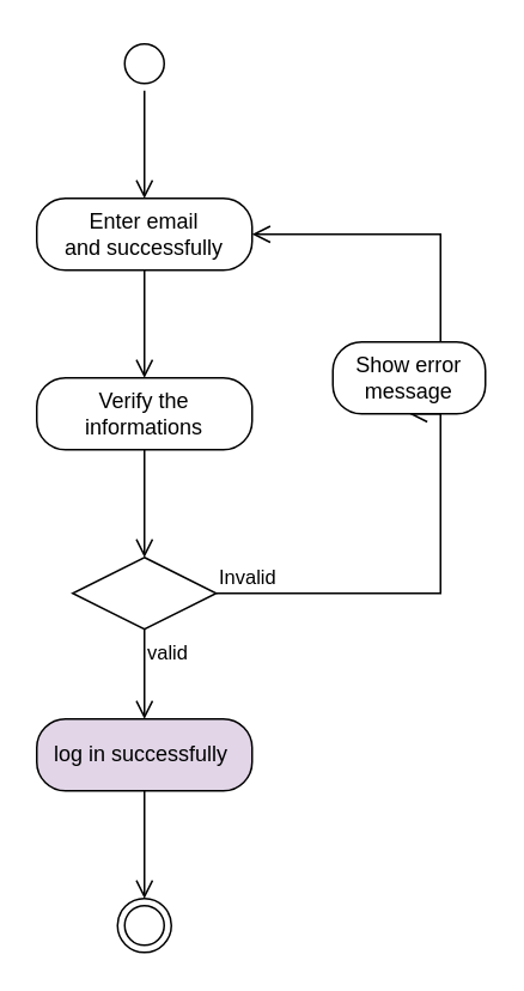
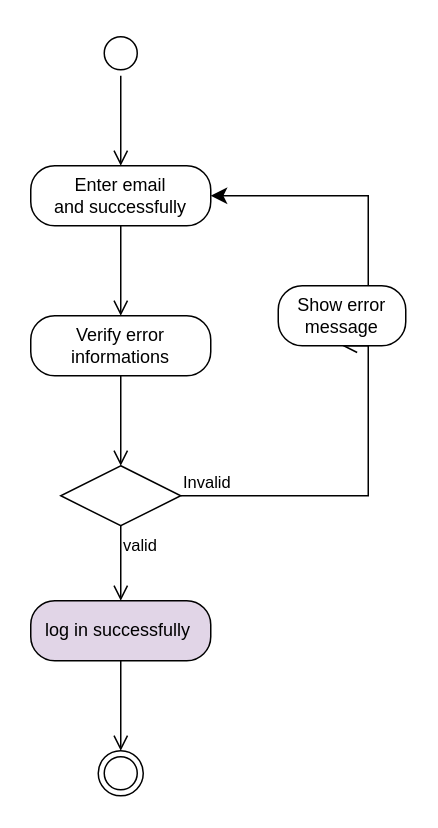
  <mxCell id="0" />
  <mxCell id="1" parent="0" />
  <mxCell id="2" value="" style="ellipse;html=1;shape=startState;labelBackgroundColor=none;" vertex="1" parent="1"><mxGeometry x="65" y="20" width="30" height="30" as="geometry" /></mxCell>
  <mxCell id="3" value="" style="edgeStyle=orthogonalEdgeStyle;html=1;verticalAlign=bottom;endArrow=open;endSize=8;rounded=0;labelBackgroundColor=none;fontColor=default;" edge="1" source="2" parent="1"><mxGeometry relative="1" as="geometry"><mxPoint x="80" y="110" as="targetPoint" /></mxGeometry></mxCell>
  <mxCell id="4" value="Enter email&lt;div&gt;and successfully&lt;/div&gt;" style="rounded=1;whiteSpace=wrap;html=1;arcSize=40;labelBackgroundColor=none;" vertex="1" parent="1"><mxGeometry x="20" y="110" width="120" height="40" as="geometry" /></mxCell>
  <mxCell id="5" value="" style="edgeStyle=orthogonalEdgeStyle;html=1;verticalAlign=bottom;endArrow=open;endSize=8;rounded=0;labelBackgroundColor=none;fontColor=default;" edge="1" source="4" parent="1"><mxGeometry relative="1" as="geometry"><mxPoint x="80" y="210" as="targetPoint" /></mxGeometry></mxCell>
- <mxCell id="6" value="Verify the informations" style="rounded=1;whiteSpace=wrap;html=1;arcSize=40;labelBackgroundColor=none;" vertex="1" parent="1"><mxGeometry x="20" y="210" width="120" height="40" as="geometry" /></mxCell>
+ <mxCell id="6" value="Verify error informations" style="rounded=1;whiteSpace=wrap;html=1;arcSize=40;labelBackgroundColor=none;" vertex="1" parent="1"><mxGeometry x="20" y="210" width="120" height="40" as="geometry" /></mxCell>
  <mxCell id="7" value="" style="edgeStyle=orthogonalEdgeStyle;html=1;verticalAlign=bottom;endArrow=open;endSize=8;rounded=0;labelBackgroundColor=none;fontColor=default;" edge="1" source="6" parent="1"><mxGeometry relative="1" as="geometry"><mxPoint x="80" y="310" as="targetPoint" /></mxGeometry></mxCell>
  <mxCell id="8" value="" style="rhombus;whiteSpace=wrap;html=1;labelBackgroundColor=none;" vertex="1" parent="1"><mxGeometry x="40" y="310" width="80" height="40" as="geometry" /></mxCell>
  <mxCell id="9" value="Invalid" style="edgeStyle=orthogonalEdgeStyle;html=1;align=left;verticalAlign=bottom;endArrow=open;endSize=8;rounded=0;entryX=0.5;entryY=1;entryDx=0;entryDy=0;labelBackgroundColor=none;fontColor=default;" edge="1" source="8" parent="1" target="11"><mxGeometry x="-1" relative="1" as="geometry"><mxPoint x="245" y="260" as="targetPoint" /><Array as="points"><mxPoint x="245" y="330" /></Array></mxGeometry></mxCell>
  <mxCell id="10" value="valid" style="edgeStyle=orthogonalEdgeStyle;html=1;align=left;verticalAlign=top;endArrow=open;endSize=8;rounded=0;labelBackgroundColor=none;fontColor=default;" edge="1" source="8" parent="1"><mxGeometry x="-1" relative="1" as="geometry"><mxPoint x="80" y="400" as="targetPoint" /></mxGeometry></mxCell>
  <mxCell id="11" value="Show error message" style="rounded=1;whiteSpace=wrap;html=1;arcSize=40;labelBackgroundColor=none;" vertex="1" parent="1"><mxGeometry x="185" y="190" width="85" height="40" as="geometry" /></mxCell>
- <mxCell id="12" value="" style="edgeStyle=orthogonalEdgeStyle;html=1;verticalAlign=bottom;endArrow=open;endSize=8;rounded=0;entryX=1;entryY=0.5;entryDx=0;entryDy=0;labelBackgroundColor=none;fontColor=default;" edge="1" source="11" parent="1" target="4"><mxGeometry relative="1" as="geometry"><mxPoint x="245" y="290" as="targetPoint" /><Array as="points"><mxPoint x="245" y="130" /></Array></mxGeometry></mxCell>
+ <mxCell id="12" value="" style="edgeStyle=orthogonalEdgeStyle;html=1;verticalAlign=bottom;endArrow=classic;endSize=8;rounded=0;entryX=1;entryY=0.5;entryDx=0;entryDy=0;labelBackgroundColor=none;fontColor=default;" edge="1" source="11" parent="1" target="4"><mxGeometry relative="1" as="geometry"><mxPoint x="245" y="290" as="targetPoint" /><Array as="points"><mxPoint x="245" y="130" /></Array></mxGeometry></mxCell>
  <mxCell id="13" value="log in successfully&amp;nbsp;" style="rounded=1;whiteSpace=wrap;html=1;arcSize=40;labelBackgroundColor=none;fillColor=#e1d5e7;" vertex="1" parent="1"><mxGeometry x="20" y="400" width="120" height="40" as="geometry" /></mxCell>
  <mxCell id="14" value="" style="edgeStyle=orthogonalEdgeStyle;html=1;verticalAlign=bottom;endArrow=open;endSize=8;rounded=0;entryX=0.5;entryY=0;entryDx=0;entryDy=0;labelBackgroundColor=none;fontColor=default;" edge="1" source="13" parent="1" target="15"><mxGeometry relative="1" as="geometry"><mxPoint x="80" y="500" as="targetPoint" /></mxGeometry></mxCell>
  <mxCell id="15" value="" style="ellipse;html=1;shape=endState;labelBackgroundColor=none;" vertex="1" parent="1"><mxGeometry x="65" y="500" width="30" height="30" as="geometry" /></mxCell>
